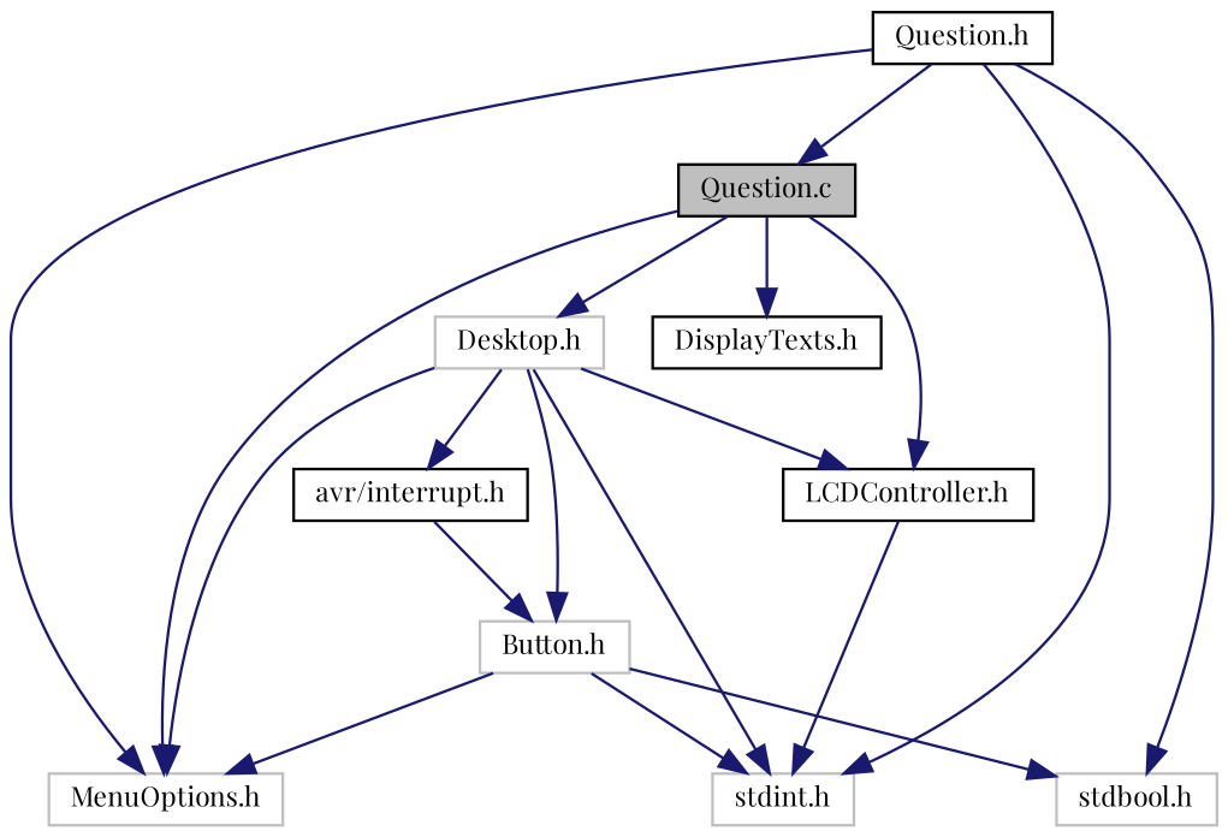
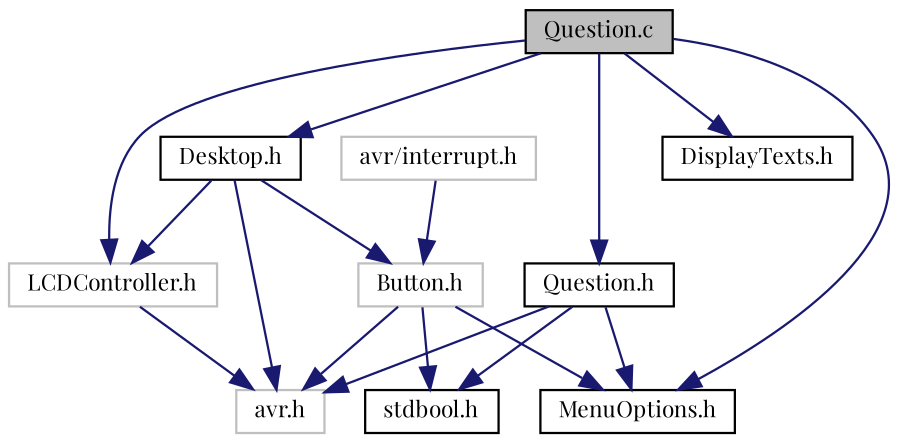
  digraph {
    fontname="Playfair Display"
    node [color=black fillcolor=white fontname="Playfair Display" fontsize=10 shape=record style=filled]
    edge [color=midnightblue fontname="Playfair Display" fontsize=10 labelfontname=TimesNewRoman labelfontsize=10 style=solid]
    n1 [fillcolor=grey75 fontcolor=black height=0.2 label="Question.c" width=0.4]
    n2 [height=0.2 label="DisplayTexts.h" width=0.4]
    n3 [height=0.2 label="Question.h" width=0.4]
-   n4 [color=grey75 height=0.2 label="MenuOptions.h" width=0.4]
-   n5 [height=0.2 label="LCDController.h" width=0.4]
-   n6 [color=grey75 height=0.2 label="Desktop.h" width=0.4]
-   n7 [color=grey75 height=0.2 label="stdint.h" width=0.4]
-   n8 [color=grey75 height=0.2 label="stdbool.h" width=0.4]
+   n4 [height=0.2 label="MenuOptions.h" width=0.4]
+   n5 [color=grey75 height=0.2 label="LCDController.h" width=0.4]
+   n6 [height=0.2 label="Desktop.h" width=0.4]
+   n7 [color=grey75 height=0.2 label="avr.h" width=0.4]
+   n8 [height=0.2 label="stdbool.h" width=0.4]
    n9 [color=grey75 height=0.2 label="Button.h" width=0.4]
-   n10 [height=0.2 label="avr/interrupt.h" width=0.4]
+   n10 [color=grey75 height=0.2 label="avr/interrupt.h" width=0.4]
    n1 -> n2
-   n3 -> n1
+   n1 -> n3
    n1 -> n4
    n1 -> n5
    n1 -> n6
    n3 -> n4
    n3 -> n7
    n3 -> n8
    n5 -> n7
-   n6 -> n4
    n6 -> n5
    n6 -> n7
    n6 -> n9
-   n6 -> n10
    n9 -> n4
    n9 -> n7
    n9 -> n8
    n10 -> n9
  }
